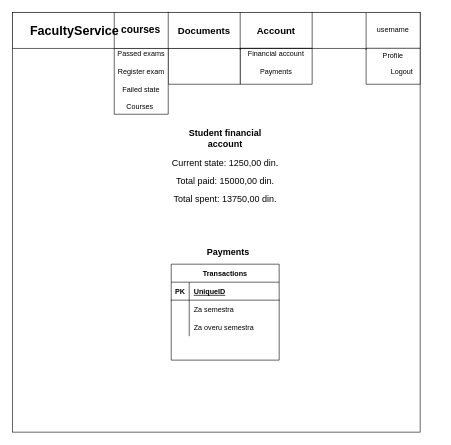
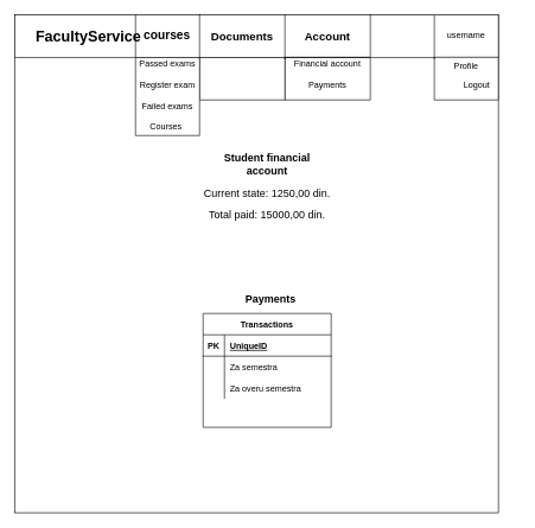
  <mxCell id="0" />
  <mxCell id="1" parent="0" />
  <mxCell id="2" value="" style="rounded=0;whiteSpace=wrap;html=1;" parent="1" vertex="1"><mxGeometry width="680" height="700" as="geometry" x="20" y="20" /></mxCell>
  <mxCell id="3" value="" style="verticalLabelPosition=bottom;verticalAlign=top;html=1;shape=mxgraph.basic.rect;fillColor2=none;strokeWidth=1;size=20;indent=5;" parent="1" vertex="1"><mxGeometry x="400" y="80" width="120" height="60" as="geometry" /></mxCell>
  <mxCell id="4" value="" style="verticalLabelPosition=bottom;verticalAlign=top;html=1;shape=mxgraph.basic.rect;fillColor2=none;strokeWidth=1;size=20;indent=5;" parent="1" vertex="1"><mxGeometry x="280" y="80" width="120" height="60" as="geometry" /></mxCell>
  <mxCell id="5" value="" style="verticalLabelPosition=bottom;verticalAlign=top;html=1;shape=mxgraph.basic.rect;fillColor2=none;strokeWidth=1;size=20;indent=5;" parent="1" vertex="1"><mxGeometry x="190" y="80" width="90" height="110" as="geometry" /></mxCell>
  <mxCell id="6" value="&lt;b&gt;&lt;font style=&quot;font-size: 15px&quot;&gt;Student financial account&lt;/font&gt;&lt;/b&gt;" style="text;html=1;strokeColor=none;fillColor=none;align=center;verticalAlign=middle;whiteSpace=wrap;rounded=0;" parent="1" vertex="1"><mxGeometry x="305" y="210" width="140" height="40" as="geometry" /></mxCell>
  <mxCell id="7" value="" style="rounded=0;whiteSpace=wrap;html=1;" parent="1" vertex="1"><mxGeometry width="680" height="60" as="geometry" x="20" y="20" /></mxCell>
  <mxCell id="8" value="Financial account" style="text;html=1;strokeColor=none;fillColor=none;align=center;verticalAlign=middle;whiteSpace=wrap;rounded=0;" parent="1" vertex="1"><mxGeometry x="411" y="80" width="98" height="20" as="geometry" /></mxCell>
  <mxCell id="9" value="Passed exams" style="text;html=1;strokeColor=none;fillColor=none;align=center;verticalAlign=middle;whiteSpace=wrap;rounded=0;" parent="1" vertex="1"><mxGeometry x="185" y="80" width="100" height="20" as="geometry" /></mxCell>
  <mxCell id="10" value="" style="endArrow=none;html=1;" parent="1" source="2" target="7" edge="1"><mxGeometry width="50" height="50" relative="1" as="geometry"><mxPoint x="330" y="180" as="sourcePoint" /><mxPoint x="380" y="130" as="targetPoint" /><Array as="points"><mxPoint x="190" y="20" /><mxPoint x="190" y="50" /><mxPoint x="190" y="80" /></Array></mxGeometry></mxCell>
  <mxCell id="11" value="username" style="text;html=1;strokeColor=none;fillColor=none;align=center;verticalAlign=middle;whiteSpace=wrap;rounded=0;" parent="1" vertex="1"><mxGeometry x="635" y="40" width="40" height="20" as="geometry" /></mxCell>
  <mxCell id="12" value="Register exam" style="text;html=1;strokeColor=none;fillColor=none;align=center;verticalAlign=middle;whiteSpace=wrap;rounded=0;" parent="1" vertex="1"><mxGeometry x="190" y="110" width="90" height="20" as="geometry" /></mxCell>
  <mxCell id="13" value="&lt;b&gt;&lt;font style=&quot;font-size: 17px&quot;&gt;courses&lt;/font&gt;&lt;/b&gt;" style="text;html=1;strokeColor=none;fillColor=none;align=center;verticalAlign=middle;whiteSpace=wrap;rounded=0;" parent="1" vertex="1"><mxGeometry x="212.5" y="39" width="42.5" height="21" as="geometry" /></mxCell>
  <mxCell id="14" value="&lt;b&gt;&lt;font style=&quot;font-size: 16px&quot;&gt;Documents&lt;/font&gt;&lt;/b&gt;" style="text;html=1;strokeColor=none;fillColor=none;align=center;verticalAlign=middle;whiteSpace=wrap;rounded=0;" parent="1" vertex="1"><mxGeometry x="320" y="40" width="40" height="20" as="geometry" /></mxCell>
  <mxCell id="15" value="&lt;span style=&quot;font-size: 16px&quot;&gt;&lt;b&gt;Account&lt;/b&gt;&lt;/span&gt;" style="text;html=1;strokeColor=none;fillColor=none;align=center;verticalAlign=middle;whiteSpace=wrap;rounded=0;" parent="1" vertex="1"><mxGeometry x="440" y="40.5" width="40" height="20" as="geometry" /></mxCell>
  <mxCell id="16" value="Payments" style="text;html=1;strokeColor=none;fillColor=none;align=center;verticalAlign=middle;whiteSpace=wrap;rounded=0;" parent="1" vertex="1"><mxGeometry x="440" y="110" width="40" height="20" as="geometry" /></mxCell>
  <mxCell id="17" value="" style="shape=partialRectangle;whiteSpace=wrap;html=1;right=0;top=0;bottom=0;fillColor=none;routingCenterX=-0.5;" parent="1" vertex="1"><mxGeometry x="280" width="120" height="60" as="geometry" y="20" /></mxCell>
  <mxCell id="18" value="" style="shape=partialRectangle;whiteSpace=wrap;html=1;right=0;top=0;bottom=0;fillColor=none;routingCenterX=-0.5;" parent="1" vertex="1"><mxGeometry x="400" y="20.5" width="120" height="61.5" as="geometry" /></mxCell>
  <mxCell id="19" value="" style="verticalLabelPosition=bottom;verticalAlign=top;html=1;shape=mxgraph.basic.rect;fillColor2=none;strokeWidth=1;size=20;indent=5;" parent="1" vertex="1"><mxGeometry x="610" y="80" width="90" height="60" as="geometry" /></mxCell>
  <mxCell id="20" value="&lt;b&gt;&lt;font style=&quot;font-size: 21px&quot;&gt;FacultyService&lt;/font&gt;&lt;/b&gt;" style="text;html=1;strokeColor=none;fillColor=none;align=center;verticalAlign=middle;whiteSpace=wrap;rounded=0;" parent="1" vertex="1"><mxGeometry x="44" y="41.5" width="160" height="19.5" as="geometry" /></mxCell>
  <mxCell id="21" style="edgeStyle=orthogonalEdgeStyle;rounded=0;orthogonalLoop=1;jettySize=auto;html=1;exitX=0.5;exitY=1;exitDx=0;exitDy=0;" parent="1" edge="1"><mxGeometry relative="1" as="geometry"><mxPoint x="340" y="100" as="sourcePoint" /><mxPoint x="340" y="100" as="targetPoint" /></mxGeometry></mxCell>
  <mxCell id="22" value="Profile" style="text;html=1;strokeColor=none;fillColor=none;align=center;verticalAlign=middle;whiteSpace=wrap;rounded=0;" parent="1" vertex="1"><mxGeometry x="635" y="81.5" width="40" height="20" as="geometry" /></mxCell>
  <mxCell id="23" value="Logout" style="text;html=1;strokeColor=none;fillColor=none;align=center;verticalAlign=middle;whiteSpace=wrap;rounded=0;" parent="1" vertex="1"><mxGeometry x="650" y="110" width="40" height="20" as="geometry" /></mxCell>
  <mxCell id="24" value="" style="shape=partialRectangle;whiteSpace=wrap;html=1;top=0;left=0;fillColor=none;" parent="1" vertex="1"><mxGeometry x="400" width="120" height="60" as="geometry" y="20" /></mxCell>
  <mxCell id="25" value="" style="shape=partialRectangle;whiteSpace=wrap;html=1;right=0;top=0;bottom=0;fillColor=none;routingCenterX=-0.5;" parent="1" vertex="1"><mxGeometry x="610" y="22" width="120" height="60" as="geometry" /></mxCell>
- <mxCell id="26" value="Failed state" style="text;html=1;strokeColor=none;fillColor=none;align=center;verticalAlign=middle;whiteSpace=wrap;rounded=0;" vertex="1" parent="1"><mxGeometry x="195" y="140" width="80" height="20" as="geometry" /></mxCell>
+ <mxCell id="26" value="Failed exams" style="text;html=1;strokeColor=none;fillColor=none;align=center;verticalAlign=middle;whiteSpace=wrap;rounded=0;" vertex="1" parent="1"><mxGeometry x="195" y="140" width="80" height="20" as="geometry" /></mxCell>
  <mxCell id="27" value="Courses" style="text;html=1;strokeColor=none;fillColor=none;align=center;verticalAlign=middle;whiteSpace=wrap;rounded=0;" vertex="1" parent="1"><mxGeometry x="212.5" y="168" width="40" height="20" as="geometry" /></mxCell>
  <mxCell id="28" value="&lt;font style=&quot;font-size: 15px&quot;&gt;Current state: 1250,00 din.&lt;/font&gt;" style="text;html=1;strokeColor=none;fillColor=none;align=center;verticalAlign=middle;whiteSpace=wrap;rounded=0;strokeWidth=1;" vertex="1" parent="1"><mxGeometry x="285" y="260" width="180" height="20" as="geometry" /></mxCell>
  <mxCell id="29" value="&lt;b&gt;&lt;font style=&quot;font-size: 15px&quot;&gt;Payments&lt;/font&gt;&lt;/b&gt;" style="text;html=1;strokeColor=none;fillColor=none;align=center;verticalAlign=middle;whiteSpace=wrap;rounded=0;" vertex="1" parent="1"><mxGeometry x="310" y="390" width="140" height="60" as="geometry" /></mxCell>
  <mxCell id="30" value="Transactions" style="shape=table;startSize=30;container=1;collapsible=1;childLayout=tableLayout;fixedRows=1;rowLines=0;fontStyle=1;align=center;resizeLast=1;strokeWidth=1;" vertex="1" parent="1"><mxGeometry x="285" y="440" width="180" height="160" as="geometry"><mxRectangle x="390" y="220" width="110" height="30" as="alternateBounds" /></mxGeometry></mxCell>
  <mxCell id="31" value="" style="shape=partialRectangle;collapsible=0;dropTarget=0;pointerEvents=0;fillColor=none;top=0;left=0;bottom=1;right=0;points=[[0,0.5],[1,0.5]];portConstraint=eastwest;" vertex="1" parent="30"><mxGeometry y="30" width="180" height="30" as="geometry" /></mxCell>
  <mxCell id="32" value="PK" style="shape=partialRectangle;connectable=0;fillColor=none;top=0;left=0;bottom=0;right=0;fontStyle=1;overflow=hidden;" vertex="1" parent="31"><mxGeometry width="30" height="30" as="geometry" /></mxCell>
  <mxCell id="33" value="UniqueID" style="shape=partialRectangle;connectable=0;fillColor=none;top=0;left=0;bottom=0;right=0;align=left;spacingLeft=6;fontStyle=5;overflow=hidden;" vertex="1" parent="31"><mxGeometry x="30" width="150" height="30" as="geometry" /></mxCell>
  <mxCell id="34" value="" style="shape=partialRectangle;collapsible=0;dropTarget=0;pointerEvents=0;fillColor=none;top=0;left=0;bottom=0;right=0;points=[[0,0.5],[1,0.5]];portConstraint=eastwest;" vertex="1" parent="30"><mxGeometry y="60" width="180" height="30" as="geometry" /></mxCell>
  <mxCell id="35" value="" style="shape=partialRectangle;connectable=0;fillColor=none;top=0;left=0;bottom=0;right=0;editable=1;overflow=hidden;" vertex="1" parent="34"><mxGeometry width="30" height="30" as="geometry" /></mxCell>
  <mxCell id="36" value="Za semestra" style="shape=partialRectangle;connectable=0;fillColor=none;top=0;left=0;bottom=0;right=0;align=left;spacingLeft=6;overflow=hidden;" vertex="1" parent="34"><mxGeometry x="30" width="150" height="30" as="geometry" /></mxCell>
  <mxCell id="37" value="" style="shape=partialRectangle;collapsible=0;dropTarget=0;pointerEvents=0;fillColor=none;top=0;left=0;bottom=0;right=0;points=[[0,0.5],[1,0.5]];portConstraint=eastwest;" vertex="1" parent="30"><mxGeometry y="90" width="180" height="30" as="geometry" /></mxCell>
  <mxCell id="38" value="" style="shape=partialRectangle;connectable=0;fillColor=none;top=0;left=0;bottom=0;right=0;editable=1;overflow=hidden;" vertex="1" parent="37"><mxGeometry width="30" height="30" as="geometry" /></mxCell>
  <mxCell id="39" value="Za overu semestra" style="shape=partialRectangle;connectable=0;fillColor=none;top=0;left=0;bottom=0;right=0;align=left;spacingLeft=6;overflow=hidden;" vertex="1" parent="37"><mxGeometry x="30" width="150" height="30" as="geometry" /></mxCell>
  <mxCell id="40" value="" style="shape=partialRectangle;collapsible=0;dropTarget=0;pointerEvents=0;fillColor=none;top=0;left=0;bottom=0;right=0;points=[[0,0.5],[1,0.5]];portConstraint=eastwest;" vertex="1" parent="30"><mxGeometry y="120" width="180" height="30" as="geometry" /></mxCell>
  <mxCell id="41" value="" style="shape=partialRectangle;connectable=0;fillColor=none;top=0;left=0;bottom=0;right=0;editable=1;overflow=hidden;" vertex="1" parent="40"><mxGeometry width="30" height="30" as="geometry" /></mxCell>
  <mxCell id="42" value="&lt;font style=&quot;font-size: 15px&quot;&gt;Total paid: 15000,00 din.&lt;/font&gt;" style="text;html=1;strokeColor=none;fillColor=none;align=center;verticalAlign=middle;whiteSpace=wrap;rounded=0;strokeWidth=1;" vertex="1" parent="1"><mxGeometry x="285" y="290" width="180" height="20" as="geometry" /></mxCell>
- <mxCell id="43" value="&lt;span style=&quot;font-size: 15px&quot;&gt;Total spent: 13750,00 din.&lt;/span&gt;" style="text;html=1;strokeColor=none;fillColor=none;align=center;verticalAlign=middle;whiteSpace=wrap;rounded=0;strokeWidth=1;" vertex="1" parent="1"><mxGeometry x="285" y="320" width="180" height="20" as="geometry" /></mxCell>
